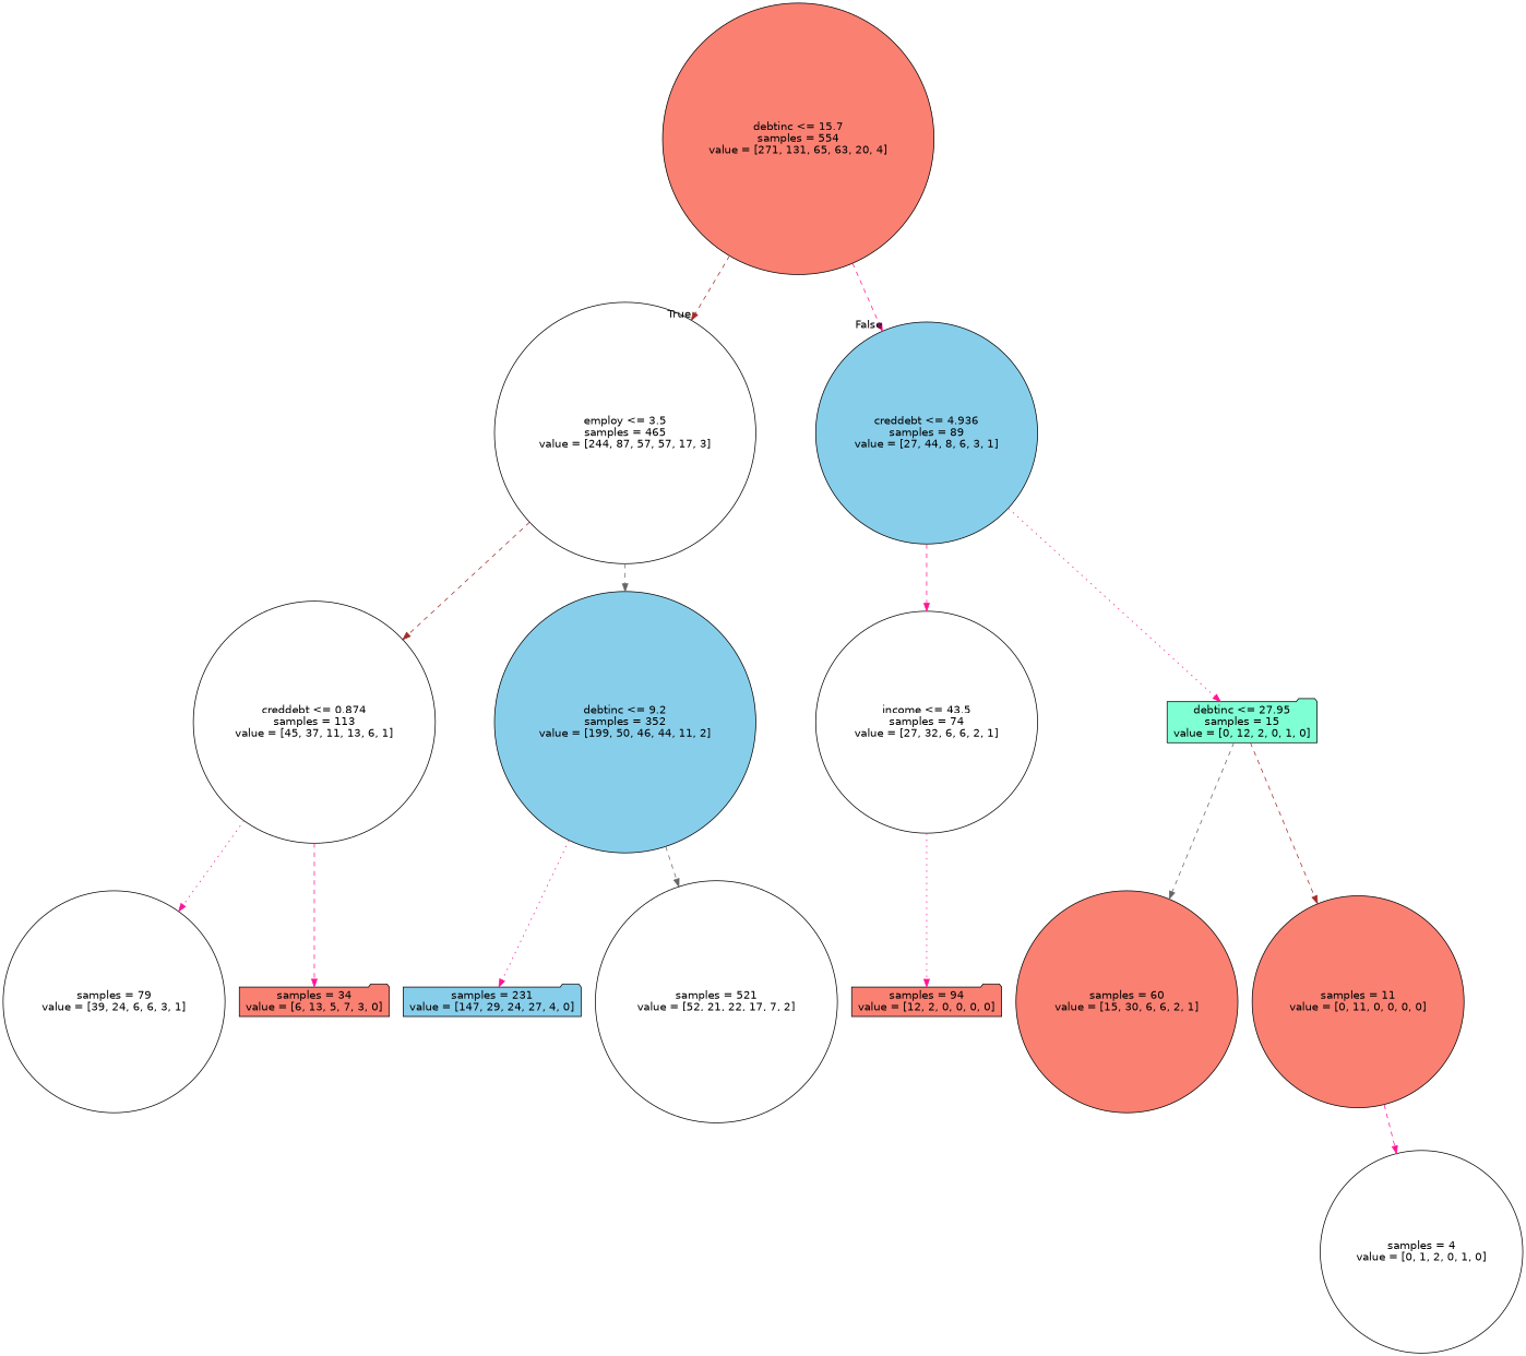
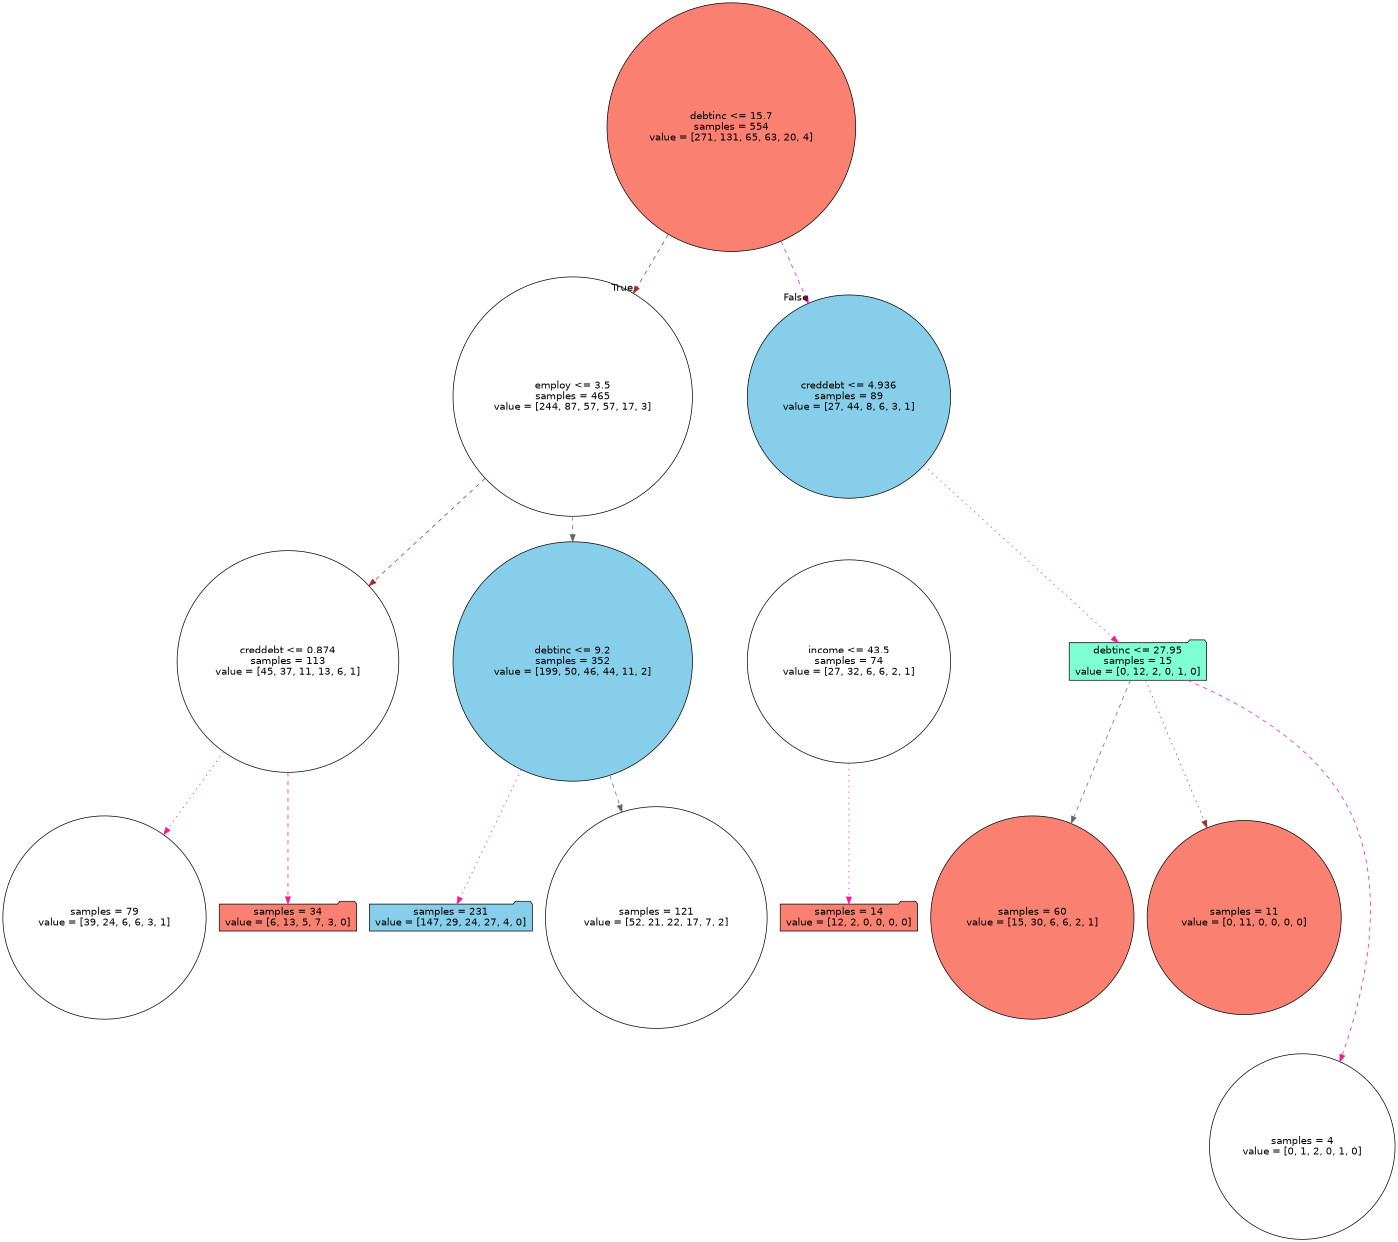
  digraph {
    node [color=black fillcolor=white fontname=helvetica shape=circle style=filled]
    edge [color=deeppink fontname=helvetica style=dashed]
    n1 [fillcolor=salmon label="debtinc <= 15.7\nsamples = 554\nvalue = [271, 131, 65, 63, 20, 4]"]
    n2 [label="employ <= 3.5\nsamples = 465\nvalue = [244, 87, 57, 57, 17, 3]"]
    n3 [fillcolor=skyblue label="creddebt <= 4.936\nsamples = 89\nvalue = [27, 44, 8, 6, 3, 1]"]
    n4 [label="creddebt <= 0.874\nsamples = 113\nvalue = [45, 37, 11, 13, 6, 1]"]
    n5 [fillcolor=skyblue label="debtinc <= 9.2\nsamples = 352\nvalue = [199, 50, 46, 44, 11, 2]"]
    n6 [label="income <= 43.5\nsamples = 74\nvalue = [27, 32, 6, 6, 2, 1]"]
    n7 [fillcolor=aquamarine label="debtinc <= 27.95\nsamples = 15\nvalue = [0, 12, 2, 0, 1, 0]" shape=folder]
    n8 [label="samples = 79\nvalue = [39, 24, 6, 6, 3, 1]"]
    n9 [fillcolor=salmon label="samples = 34\nvalue = [6, 13, 5, 7, 3, 0]" shape=folder]
    n10 [fillcolor=skyblue label="samples = 231\nvalue = [147, 29, 24, 27, 4, 0]" shape=folder]
-   n11 [label="samples = 521\nvalue = [52, 21, 22, 17, 7, 2]"]
-   n12 [fillcolor=salmon label="samples = 94\nvalue = [12, 2, 0, 0, 0, 0]" shape=folder]
+   n11 [label="samples = 121\nvalue = [52, 21, 22, 17, 7, 2]"]
+   n12 [fillcolor=salmon label="samples = 14\nvalue = [12, 2, 0, 0, 0, 0]" shape=folder]
    n13 [fillcolor=salmon label="samples = 60\nvalue = [15, 30, 6, 6, 2, 1]"]
    n14 [fillcolor=salmon label="samples = 11\nvalue = [0, 11, 0, 0, 0, 0]"]
    n15 [label="samples = 4\nvalue = [0, 1, 2, 0, 1, 0]"]
    n1 -> n2 [color=brown headlabel=True labelangle=45 labeldistance=2.5]
    n1 -> n3 [headlabel=False labelangle=-45 labeldistance=2.5]
    n2 -> n4 [color=brown]
    n2 -> n5 [color=gray40]
-   n3 -> n6
    n3 -> n7 [style=dotted]
    n4 -> n8 [style=dotted]
    n4 -> n9
    n5 -> n10 [style=dotted]
    n5 -> n11 [color=gray40]
    n6 -> n12 [style=dotted]
    n7 -> n13 [color=gray40]
-   n7 -> n14 [color=brown]
-   n14 -> n15
+   n7 -> n14 [color=brown style=dotted]
+   n7 -> n15
  }
